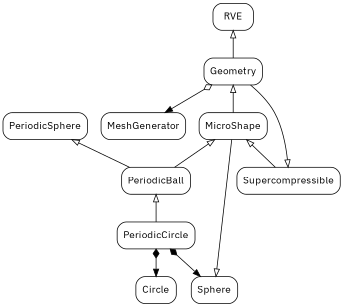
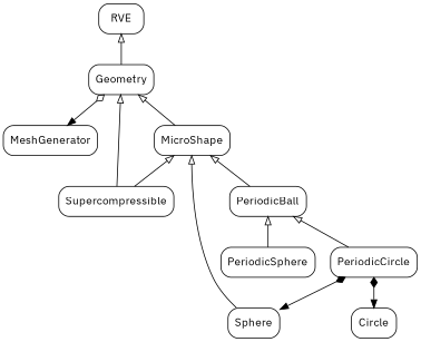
  digraph {
    fontname="IBM Plex Sans"
    node [fontname="IBM Plex Sans" shape=record style=rounded]
    edge [arrowtail=empty dir=back fontname="IBM Plex Sans" style=normal]
    n1 [label="{Geometry}"]
    n2 [label="{MeshGenerator}"]
    n3 [label="{Supercompressible}"]
    n4 [label="{MicroShape}"]
    n5 [label="{RVE}"]
    n6 [label="{Sphere}"]
    n7 [label="{PeriodicBall}"]
    n8 [label="{Circle}"]
    n9 [label="{PeriodicSphere}"]
    n10 [label="{PeriodicCircle}"]
    n1 -> n2 [arrowhead=normal arrowtail=ediamond dir=both]
-   n3 -> n1
+   n1 -> n3
    n1 -> n4
    n4 -> n3
-   n6 -> n4
+   n4 -> n6
    n4 -> n7
    n5 -> n1
-   n9 -> n7
+   n7 -> n9
    n7 -> n10
    n10 -> n6 [arrowhead=normal arrowtail=diamond dir=both]
    n10 -> n8 [arrowhead=normal arrowtail=diamond dir=both]
  }
